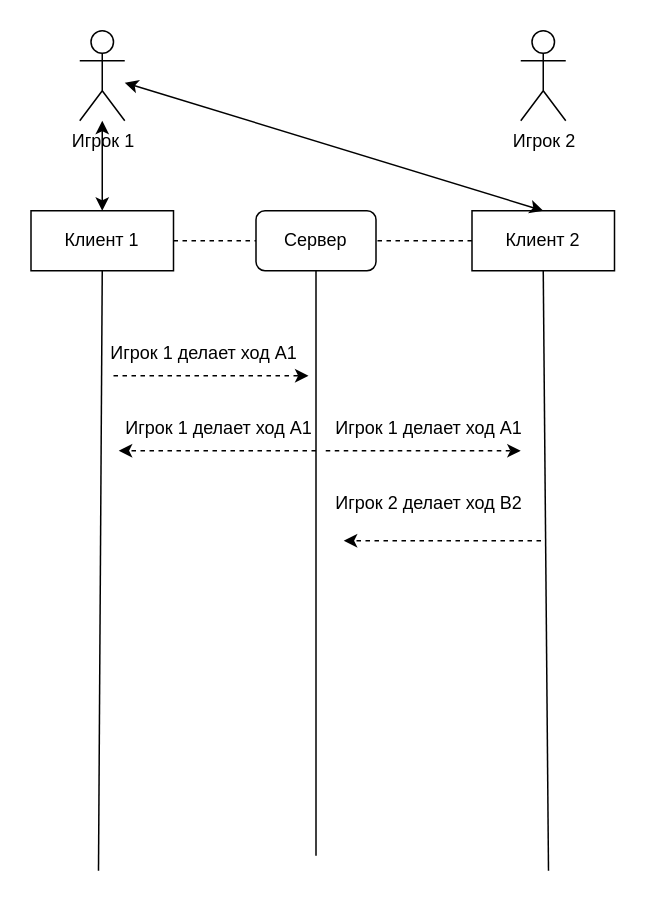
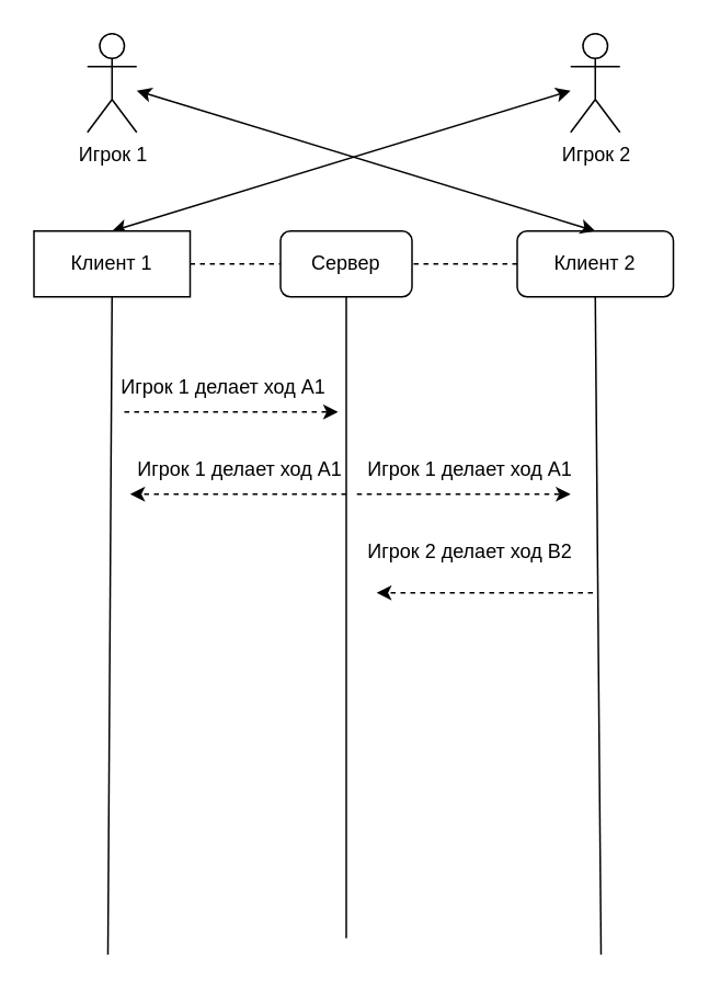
  <mxCell id="0" />
  <mxCell id="1" parent="0" />
  <mxCell id="2" value="Игрок 1" style="shape=umlActor;verticalLabelPosition=bottom;verticalAlign=top;html=1;outlineConnect=0;" vertex="1" parent="1"><mxGeometry x="52.5" y="20" width="30" height="60" as="geometry" /></mxCell>
  <mxCell id="3" value="Игрок 2&lt;br&gt;" style="shape=umlActor;verticalLabelPosition=bottom;verticalAlign=top;html=1;outlineConnect=0;" vertex="1" parent="1"><mxGeometry x="346.5" y="20" width="30" height="60" as="geometry" /></mxCell>
- <mxCell id="4" value="" style="endArrow=classic;startArrow=classic;html=1;rounded=0;exitX=0.5;exitY=0;exitDx=0;exitDy=0;" edge="1" parent="1" source="5" target="2"><mxGeometry width="50" height="50" relative="1" as="geometry"><mxPoint x="72.5" y="120" as="sourcePoint" /><mxPoint x="92.5" y="140" as="targetPoint" /></mxGeometry></mxCell>
+ <mxCell id="4" value="" style="endArrow=classic;startArrow=classic;html=1;rounded=0;exitX=0.5;exitY=0;exitDx=0;exitDy=0;" edge="1" parent="1" source="5" target="3"><mxGeometry width="50" height="50" relative="1" as="geometry"><mxPoint x="72.5" y="120" as="sourcePoint" /><mxPoint x="92.5" y="140" as="targetPoint" /></mxGeometry></mxCell>
  <mxCell id="5" value="Клиент 1" style="rounded=0;whiteSpace=wrap;html=1;" vertex="1" parent="1"><mxGeometry x="20" y="140" width="95" height="40" as="geometry" /></mxCell>
- <mxCell id="6" value="Клиент 2" style="rounded=0;whiteSpace=wrap;html=1;" vertex="1" parent="1"><mxGeometry x="314" y="140" width="95" height="40" as="geometry" /></mxCell>
+ <mxCell id="6" value="Клиент 2" style="whiteSpace=wrap;html=1;rounded=1;" vertex="1" parent="1"><mxGeometry x="314" y="140" width="95" height="40" as="geometry" /></mxCell>
  <mxCell id="7" value="" style="endArrow=classic;startArrow=classic;html=1;rounded=0;exitX=0.5;exitY=0;exitDx=0;exitDy=0;" edge="1" parent="1" source="6" target="2"><mxGeometry width="50" height="50" relative="1" as="geometry"><mxPoint x="416.5" y="260" as="sourcePoint" /><mxPoint x="466.5" y="210" as="targetPoint" /></mxGeometry></mxCell>
  <mxCell id="8" value="" style="endArrow=none;dashed=1;html=1;rounded=0;exitX=1;exitY=0.5;exitDx=0;exitDy=0;entryX=0;entryY=0.5;entryDx=0;entryDy=0;" edge="1" parent="1" source="5" target="9"><mxGeometry width="50" height="50" relative="1" as="geometry"><mxPoint x="150" y="220" as="sourcePoint" /><mxPoint x="160" y="160" as="targetPoint" /></mxGeometry></mxCell>
  <mxCell id="9" value="Сервер" style="whiteSpace=wrap;html=1;rounded=1;" vertex="1" parent="1"><mxGeometry x="170" y="140" width="80" height="40" as="geometry" /></mxCell>
  <mxCell id="10" value="" style="endArrow=none;dashed=1;html=1;rounded=0;exitX=0;exitY=0.5;exitDx=0;exitDy=0;entryX=1;entryY=0.5;entryDx=0;entryDy=0;" edge="1" parent="1" source="6" target="9"><mxGeometry width="50" height="50" relative="1" as="geometry"><mxPoint x="125" y="170" as="sourcePoint" /><mxPoint x="180" y="170" as="targetPoint" /></mxGeometry></mxCell>
  <mxCell id="11" value="" style="endArrow=none;html=1;rounded=0;entryX=0.5;entryY=1;entryDx=0;entryDy=0;" edge="1" parent="1" target="5"><mxGeometry width="50" height="50" relative="1" as="geometry"><mxPoint x="65" y="580" as="sourcePoint" /><mxPoint x="415" y="400" as="targetPoint" /></mxGeometry></mxCell>
  <mxCell id="12" value="" style="endArrow=none;html=1;rounded=0;entryX=0.5;entryY=1;entryDx=0;entryDy=0;" edge="1" parent="1" target="9"><mxGeometry width="50" height="50" relative="1" as="geometry"><mxPoint x="210" y="570" as="sourcePoint" /><mxPoint x="211.5" y="210" as="targetPoint" /></mxGeometry></mxCell>
  <mxCell id="13" value="" style="endArrow=none;html=1;rounded=0;entryX=0.5;entryY=1;entryDx=0;entryDy=0;" edge="1" parent="1" target="6"><mxGeometry width="50" height="50" relative="1" as="geometry"><mxPoint x="365" y="580" as="sourcePoint" /><mxPoint x="358" y="180" as="targetPoint" /></mxGeometry></mxCell>
  <mxCell id="14" value="" style="endArrow=classic;html=1;rounded=0;dashed=1;" edge="1" parent="1"><mxGeometry width="50" height="50" relative="1" as="geometry"><mxPoint x="75" y="250" as="sourcePoint" /><mxPoint x="205" y="250" as="targetPoint" /></mxGeometry></mxCell>
  <mxCell id="15" value="Игрок 1 делает ход А1" style="text;html=1;align=center;verticalAlign=middle;resizable=0;points=[];autosize=1;strokeColor=none;fillColor=none;" vertex="1" parent="1"><mxGeometry x="60" y="220" width="150" height="30" as="geometry" /></mxCell>
  <mxCell id="16" value="" style="endArrow=classic;html=1;rounded=0;dashed=1;" edge="1" parent="1"><mxGeometry width="50" height="50" relative="1" as="geometry"><mxPoint x="216.5" y="300" as="sourcePoint" /><mxPoint x="346.5" y="300" as="targetPoint" /></mxGeometry></mxCell>
  <mxCell id="17" value="" style="endArrow=classic;html=1;rounded=0;dashed=1;" edge="1" parent="1"><mxGeometry width="50" height="50" relative="1" as="geometry"><mxPoint x="210" y="300" as="sourcePoint" /><mxPoint x="78.5" y="300" as="targetPoint" /></mxGeometry></mxCell>
  <mxCell id="18" value="Игрок 1 делает ход А1" style="text;html=1;align=center;verticalAlign=middle;resizable=0;points=[];autosize=1;strokeColor=none;fillColor=none;" vertex="1" parent="1"><mxGeometry x="70" y="270" width="150" height="30" as="geometry" /></mxCell>
  <mxCell id="19" value="Игрок 1 делает ход А1" style="text;html=1;align=center;verticalAlign=middle;resizable=0;points=[];autosize=1;strokeColor=none;fillColor=none;" vertex="1" parent="1"><mxGeometry x="210" y="270" width="150" height="30" as="geometry" /></mxCell>
  <mxCell id="20" value="Игрок 2 делает ход В2" style="text;html=1;align=center;verticalAlign=middle;resizable=0;points=[];autosize=1;strokeColor=none;fillColor=none;" vertex="1" parent="1"><mxGeometry x="210" y="320" width="150" height="30" as="geometry" /></mxCell>
  <mxCell id="21" value="" style="endArrow=classic;html=1;rounded=0;dashed=1;" edge="1" parent="1"><mxGeometry width="50" height="50" relative="1" as="geometry"><mxPoint x="360" y="360" as="sourcePoint" /><mxPoint x="228.5" y="360" as="targetPoint" /></mxGeometry></mxCell>
